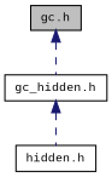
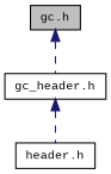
  digraph {
    fontname="Liberation Mono"
    node [color=black fillcolor=white fontname="Liberation Mono" fontsize=10 shape=record style=filled]
    edge [color=midnightblue dir=back fontname="Liberation Mono" fontsize=10 labelfontname=Helvetica labelfontsize=10 style=dashed]
    n1 [fillcolor=grey75 fontcolor=black height=0.2 label="gc.h" width=0.4]
-   n2 [height=0.2 label="gc_hidden.h" width=0.4]
-   n3 [height=0.2 label="hidden.h" width=0.4]
+   n2 [height=0.2 label="gc_header.h" width=0.4]
+   n3 [height=0.2 label="header.h" width=0.4]
    n1 -> n2
    n2 -> n3
  }
